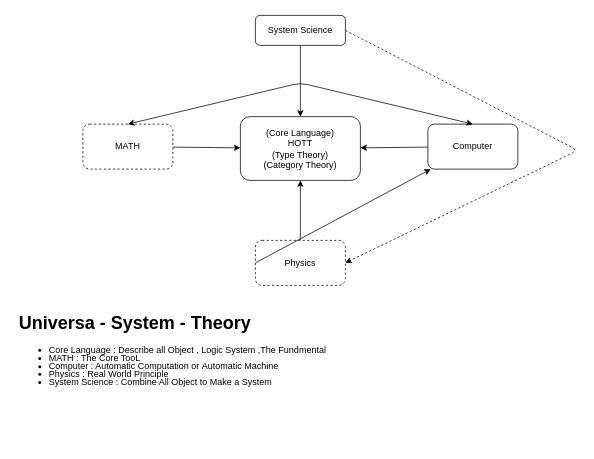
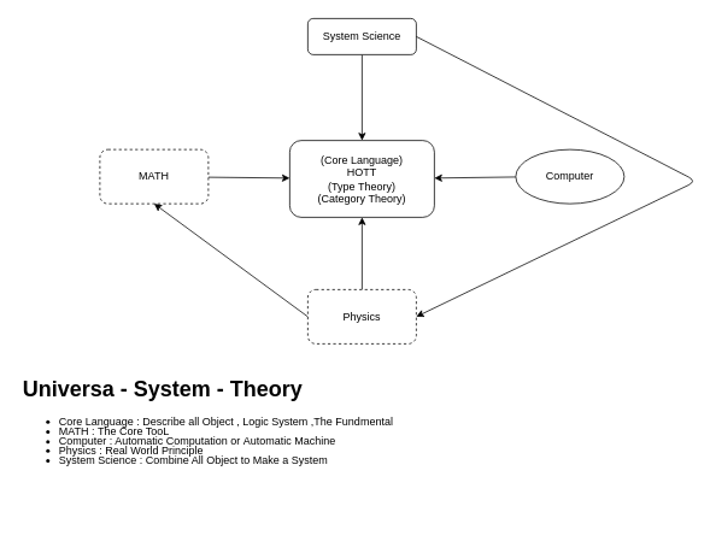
  <mxCell id="0" />
  <mxCell id="1" parent="0" />
  <mxCell id="2" value="" style="edgeStyle=none;rounded=1;html=1;fontSize=12;" edge="1" parent="1" source="3" target="6"><mxGeometry relative="1" as="geometry" /></mxCell>
  <mxCell id="3" value="MATH" style="rounded=1;whiteSpace=wrap;html=1;dashed=1;" vertex="1" parent="1"><mxGeometry x="110" y="165" width="120" height="60" as="geometry" /></mxCell>
  <mxCell id="4" value="" style="edgeStyle=none;rounded=1;html=1;fontSize=12;" edge="1" parent="1" source="5" target="6"><mxGeometry relative="1" as="geometry" /></mxCell>
- <mxCell id="5" value="Computer&lt;br&gt;" style="rounded=1;whiteSpace=wrap;html=1;" vertex="1" parent="1"><mxGeometry x="570" y="165" width="120" height="60" as="geometry" /></mxCell>
+ <mxCell id="5" value="Computer&lt;br&gt;" style="ellipse;whiteSpace=wrap;html=1;" vertex="1" parent="1"><mxGeometry x="570" y="165" width="120" height="60" as="geometry" /></mxCell>
  <mxCell id="6" value="(Core Language)&lt;br&gt;HOTT&lt;br&gt;(Type Theory)&lt;br&gt;(Category Theory)" style="rounded=1;whiteSpace=wrap;html=1;" vertex="1" parent="1"><mxGeometry x="320" y="155" width="160" height="85" as="geometry" /></mxCell>
  <mxCell id="7" value="" style="edgeStyle=none;rounded=1;html=1;fontSize=12;" edge="1" parent="1" source="8" target="6"><mxGeometry relative="1" as="geometry" /></mxCell>
  <mxCell id="8" value="Physics" style="rounded=1;whiteSpace=wrap;html=1;dashed=1;" vertex="1" parent="1"><mxGeometry x="340" y="320" width="120" height="60" as="geometry" /></mxCell>
  <mxCell id="9" value="" style="edgeStyle=none;rounded=1;html=1;fontSize=12;" edge="1" parent="1" source="10" target="6"><mxGeometry relative="1" as="geometry" /></mxCell>
  <mxCell id="10" value="System Science" style="rounded=1;whiteSpace=wrap;html=1;" vertex="1" parent="1"><mxGeometry x="340" y="20" width="120" height="40" as="geometry" /></mxCell>
  <mxCell id="11" value="&lt;h1&gt;Universa - System - Theory&lt;/h1&gt;&lt;p style=&quot;line-height: 120%;&quot;&gt;&lt;/p&gt;&lt;ul style=&quot;line-height: 90%;&quot;&gt;&lt;li&gt;Core Language : Describe all Object , Logic System ,The Fundmental&amp;nbsp;&lt;/li&gt;&lt;li&gt;MATH : The Core TooL&amp;nbsp;&lt;/li&gt;&lt;li&gt;Computer : Automatic Computation or&amp;nbsp;Automatic Machine&lt;/li&gt;&lt;li&gt;Physics : Real World Principle&lt;/li&gt;&lt;li&gt;System Science : Combine All Object to Make a System&lt;/li&gt;&lt;/ul&gt;&lt;p&gt;&lt;/p&gt;&lt;p style=&quot;line-height: 0%;&quot;&gt;&lt;br&gt;&lt;/p&gt;" style="text;html=1;strokeColor=none;fillColor=none;spacing=5;spacingTop=-20;whiteSpace=wrap;overflow=hidden;rounded=0;" vertex="1" parent="1"><mxGeometry x="20" y="410" width="630" height="180" as="geometry" /></mxCell>
- <mxCell id="12" value="" style="endArrow=classic;startArrow=classic;html=1;rounded=1;fontSize=12;exitX=0.5;exitY=0;exitDx=0;exitDy=0;entryX=0.5;entryY=0;entryDx=0;entryDy=0;" edge="1" parent="1" source="5" target="3"><mxGeometry width="50" height="50" relative="1" as="geometry"><mxPoint x="590" y="160" as="sourcePoint" /><mxPoint x="640" y="110" as="targetPoint" /><Array as="points"><mxPoint x="400" y="110" /></Array></mxGeometry></mxCell>
- <mxCell id="13" value="" style="endArrow=classic;html=1;rounded=1;fontSize=12;exitX=0;exitY=0.5;exitDx=0;exitDy=0;" edge="1" parent="1" source="8" target="5"><mxGeometry width="50" height="50" relative="1" as="geometry"><mxPoint x="170" y="330" as="sourcePoint" /><mxPoint x="220" y="280" as="targetPoint" /></mxGeometry></mxCell>
- <mxCell id="14" value="" style="endArrow=classic;html=1;rounded=1;fontSize=12;exitX=1;exitY=0.5;exitDx=0;exitDy=0;entryX=1;entryY=0.5;entryDx=0;entryDy=0;dashed=1;" edge="1" parent="1" source="10" target="8"><mxGeometry width="50" height="50" relative="1" as="geometry"><mxPoint x="570" y="70" as="sourcePoint" /><mxPoint x="620" y="20" as="targetPoint" /><Array as="points"><mxPoint x="770" y="200" /></Array></mxGeometry></mxCell>
+ <mxCell id="13" value="" style="endArrow=classic;html=1;rounded=1;fontSize=12;exitX=0;exitY=0.5;exitDx=0;exitDy=0;entryX=0.5;entryY=1;entryDx=0;entryDy=0;" edge="1" parent="1" source="8" target="3"><mxGeometry width="50" height="50" relative="1" as="geometry"><mxPoint x="170" y="330" as="sourcePoint" /><mxPoint x="220" y="280" as="targetPoint" /></mxGeometry></mxCell>
+ <mxCell id="14" value="" style="endArrow=classic;html=1;rounded=1;fontSize=12;exitX=1;exitY=0.5;exitDx=0;exitDy=0;entryX=1;entryY=0.5;entryDx=0;entryDy=0;" edge="1" parent="1" source="10" target="8"><mxGeometry width="50" height="50" relative="1" as="geometry"><mxPoint x="570" y="70" as="sourcePoint" /><mxPoint x="620" y="20" as="targetPoint" /><Array as="points"><mxPoint x="770" y="200" /></Array></mxGeometry></mxCell>
